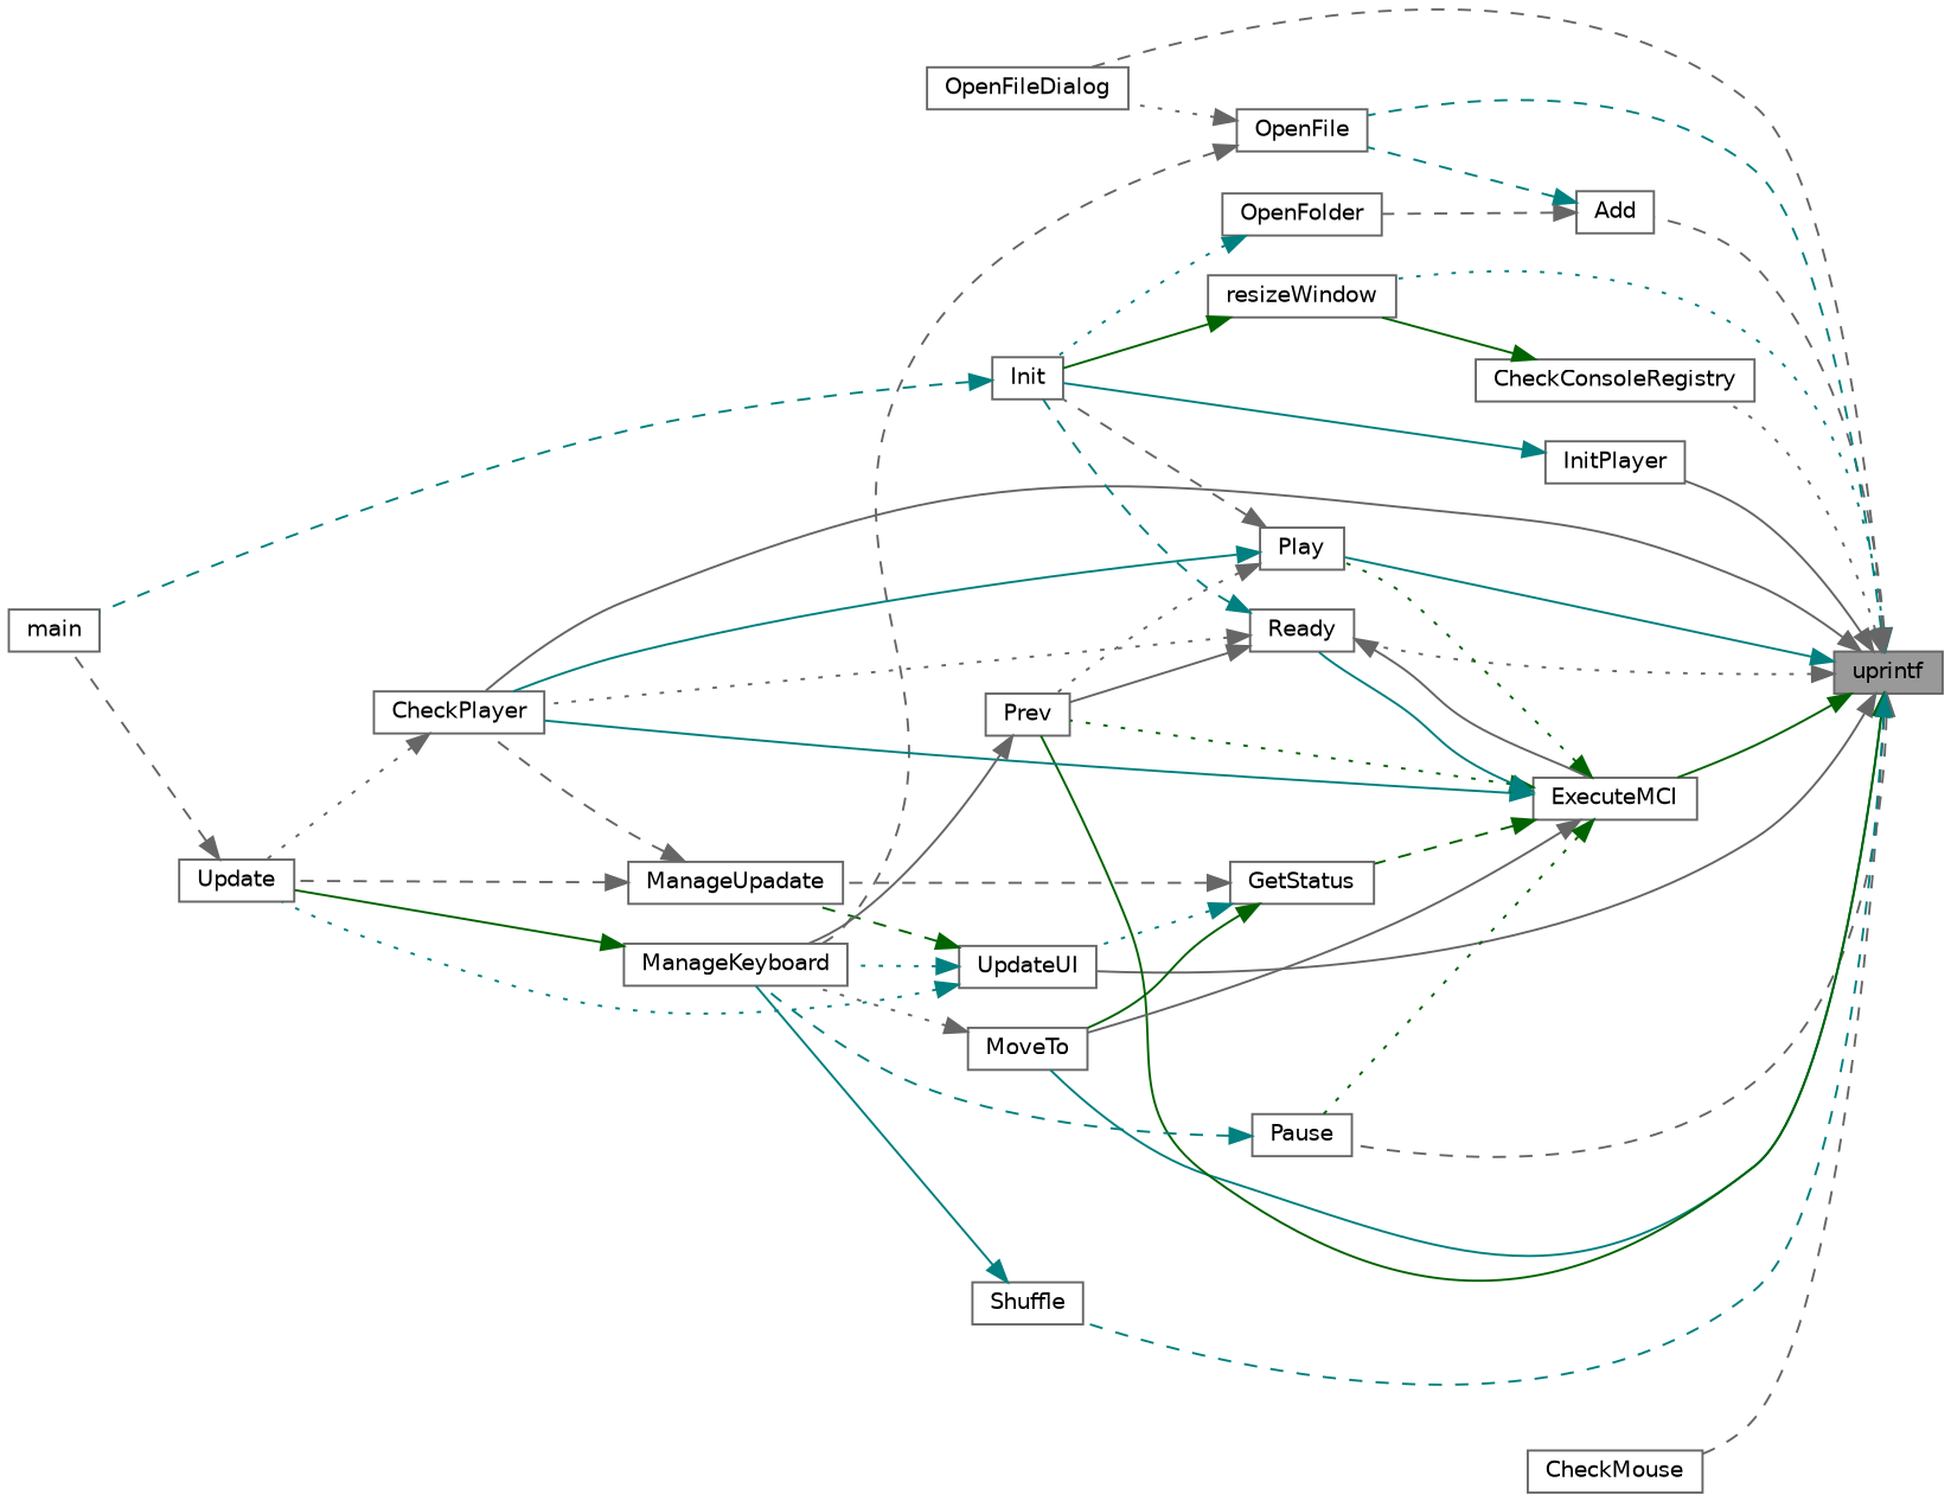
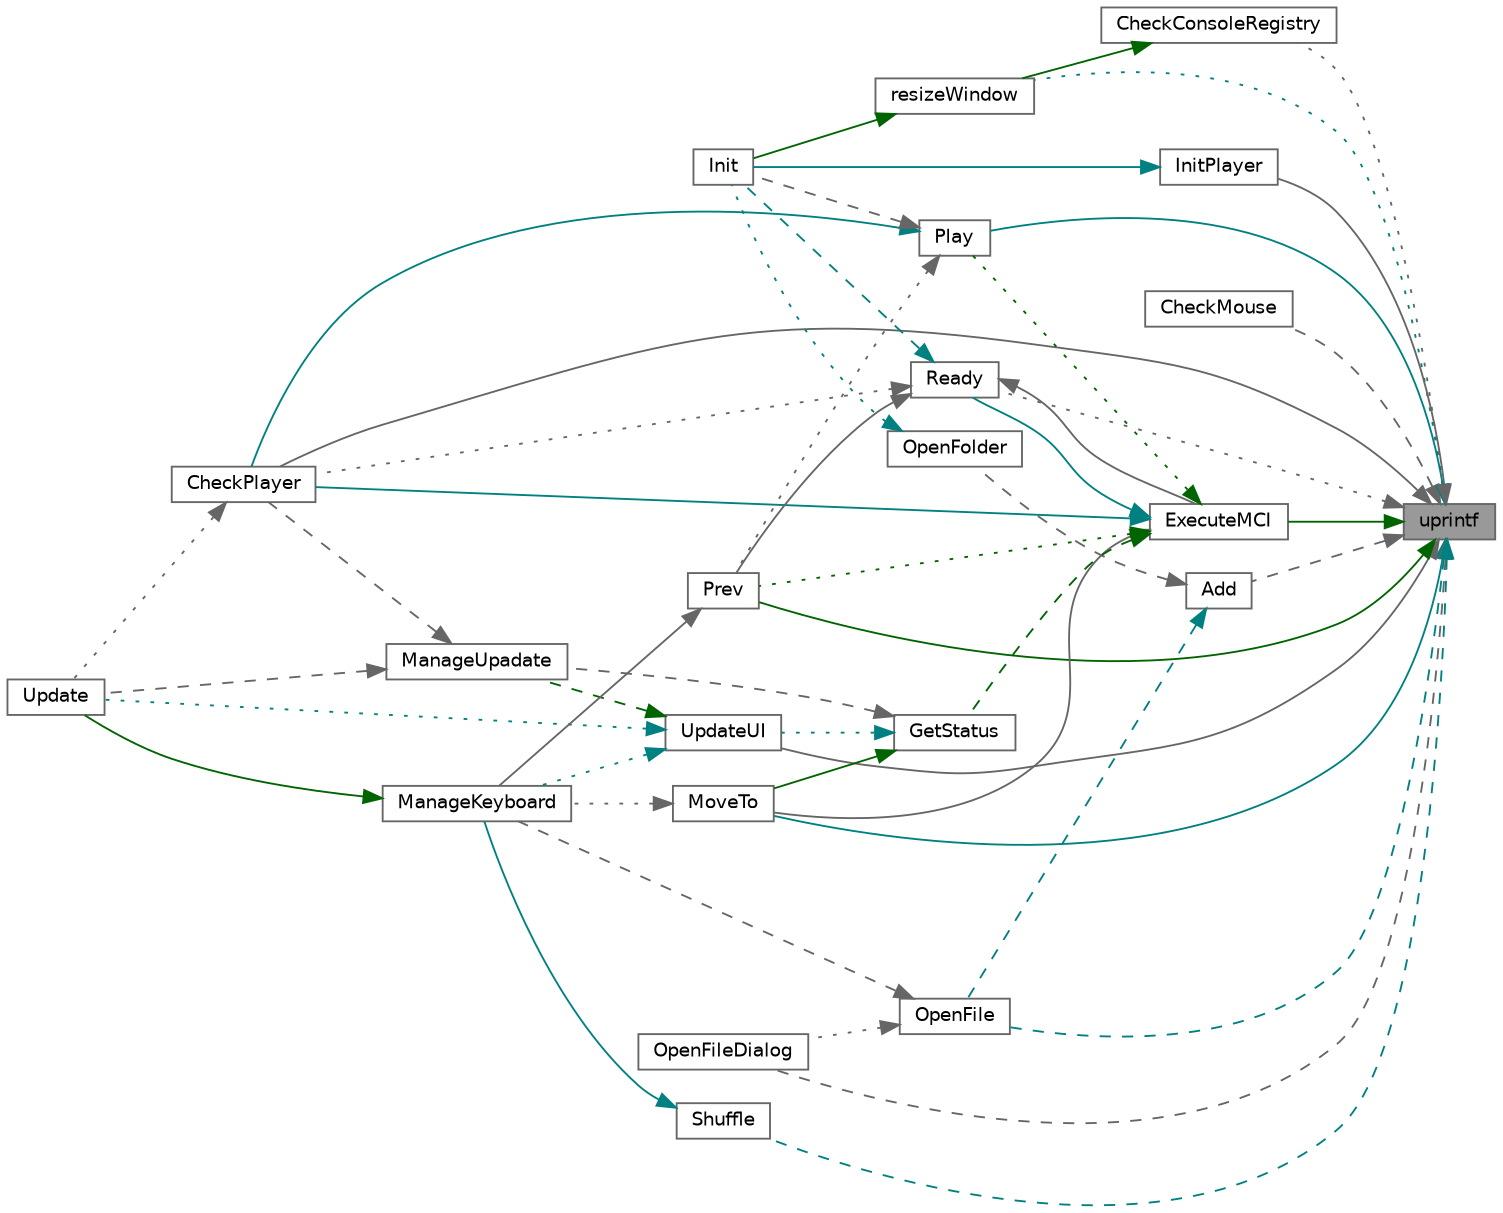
  digraph {
    rankdir=RL
    node [color=grey40 fillcolor=white fontname=Helvetica fontsize=10 shape=box style=filled]
    edge [color=gray40 dir=back fontname=Helvetica fontsize=10 labelfontname=Helvetica labelfontsize=10 style=solid]
    n1 [color=gray40 fillcolor=grey60 fontcolor=black height=0.2 label=uprintf width=0.4]
    n2 [height=0.2 label=Add width=0.4]
    n3 [height=0.2 label=OpenFile width=0.4]
    n4 [height=0.2 label=CheckConsoleRegistry width=0.4]
    n5 [height=0.2 label=resizeWindow width=0.4]
    n6 [height=0.2 label=CheckMouse width=0.4]
    n7 [height=0.2 label=CheckPlayer width=0.4]
    n8 [height=0.2 label=ExecuteMCI width=0.4]
    n9 [height=0.2 label=MoveTo width=0.4]
    n10 [height=0.2 label=UpdateUI width=0.4]
-   n11 [height=0.2 label=Pause width=0.4]
    n12 [height=0.2 label=Play width=0.4]
    n13 [height=0.2 label=Prev width=0.4]
    n14 [height=0.2 label=Ready width=0.4]
    n15 [height=0.2 label=InitPlayer width=0.4]
    n16 [height=0.2 label=OpenFileDialog width=0.4]
    n17 [height=0.2 label=Shuffle width=0.4]
    n18 [height=0.2 label=OpenFolder width=0.4]
    n19 [height=0.2 label=ManageKeyboard width=0.4]
    n20 [height=0.2 label=Init width=0.4]
    n21 [height=0.2 label=Update width=0.4]
    n22 [height=0.2 label=GetStatus width=0.4]
    n23 [height=0.2 label=ManageUpadate width=0.4]
-   n24 [height=0.2 label=main width=0.4]
    n1 -> n2 [style=dashed]
    n1 -> n3 [color=teal style=dashed]
    n1 -> n4 [style=dotted]
    n1 -> n5 [color=teal style=dotted]
    n1 -> n6 [style=dashed]
    n1 -> n7
    n1 -> n8 [color=darkgreen]
    n1 -> n9 [color=teal]
    n1 -> n10
-   n1 -> n11 [style=dashed]
    n1 -> n12 [color=teal]
    n1 -> n13 [color=darkgreen]
    n1 -> n14 [style=dotted]
    n1 -> n15
    n1 -> n16 [style=dashed]
    n1 -> n17 [color=teal style=dashed]
    n2 -> n3 [color=teal style=dashed]
    n2 -> n18 [style=dashed]
    n3 -> n16 [style=dotted]
    n3 -> n19 [style=dashed]
    n4 -> n5 [color=darkgreen]
    n5 -> n20 [color=darkgreen]
    n7 -> n21 [style=dotted]
    n8 -> n7 [color=teal]
    n8 -> n9
-   n8 -> n11 [color=darkgreen style=dotted]
    n8 -> n12 [color=darkgreen style=dotted]
    n8 -> n13 [color=darkgreen style=dotted]
    n8 -> n14 [color=teal]
    n8 -> n22 [color=darkgreen style=dashed]
    n9 -> n19 [style=dotted]
    n10 -> n19 [color=teal style=dotted]
    n10 -> n21 [color=teal style=dotted]
    n10 -> n23 [color=darkgreen style=dashed]
-   n11 -> n19 [color=teal style=dashed]
    n12 -> n7 [color=teal]
    n12 -> n13 [style=dotted]
    n12 -> n20 [style=dashed]
    n13 -> n19
    n14 -> n7 [style=dotted]
    n14 -> n8
    n14 -> n13
    n14 -> n20 [color=teal style=dashed]
    n15 -> n20 [color=teal]
    n17 -> n19 [color=teal]
    n18 -> n20 [color=teal style=dotted]
    n19 -> n21 [color=darkgreen]
-   n20 -> n24 [color=teal style=dashed]
-   n21 -> n24 [style=dashed]
    n22 -> n9 [color=darkgreen]
    n22 -> n10 [color=teal style=dotted]
    n22 -> n23 [style=dashed]
    n23 -> n7 [style=dashed]
    n23 -> n21 [style=dashed]
  }
